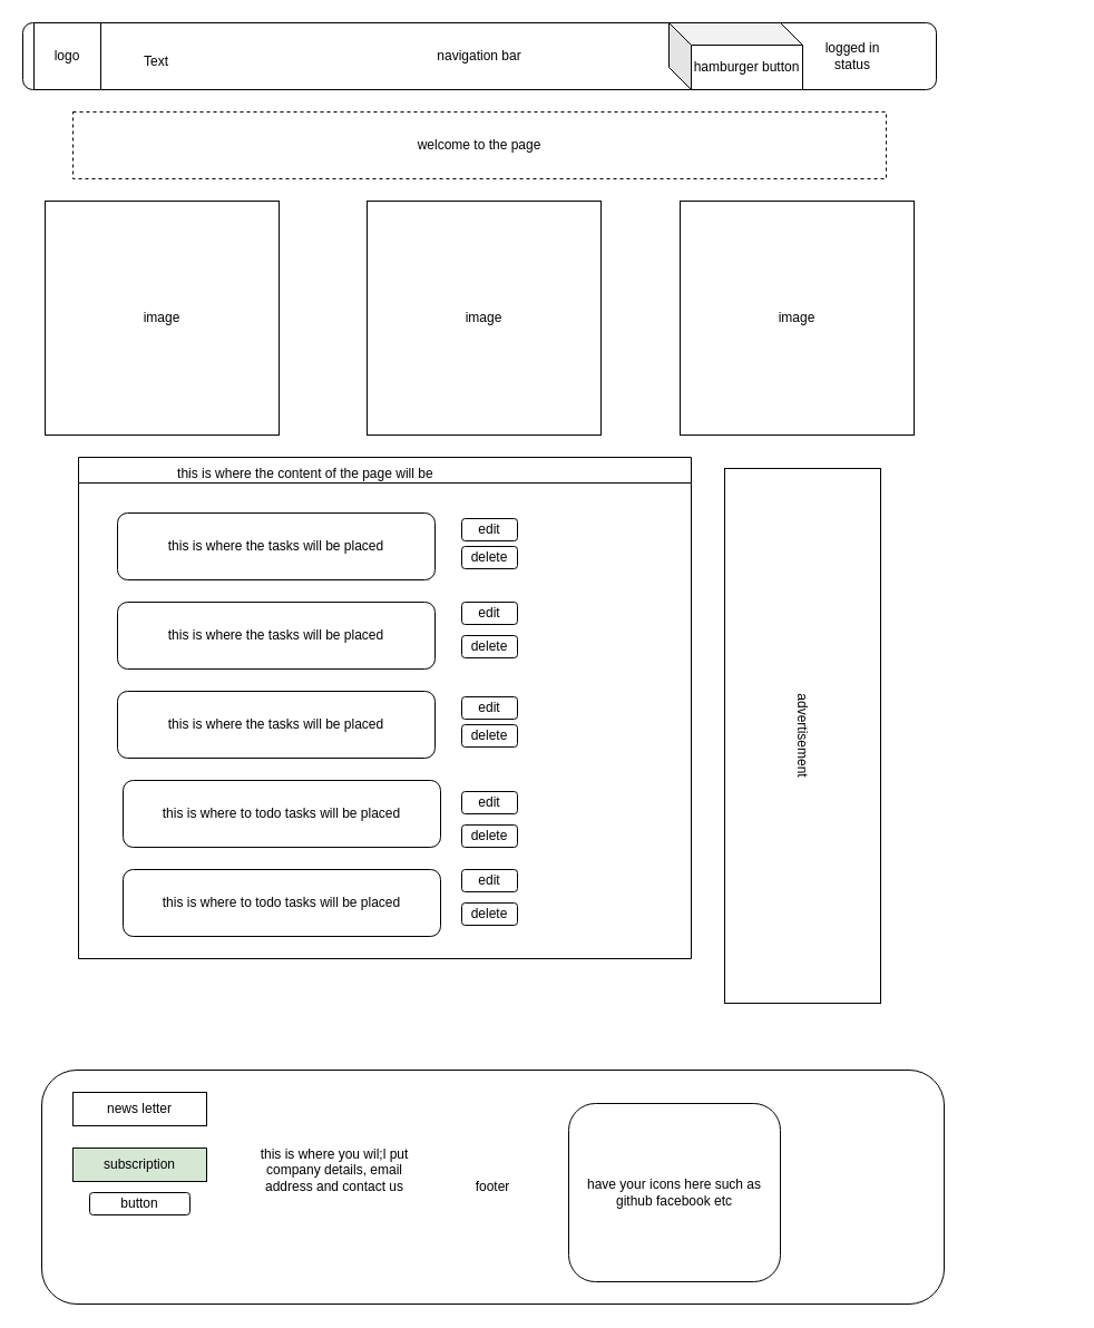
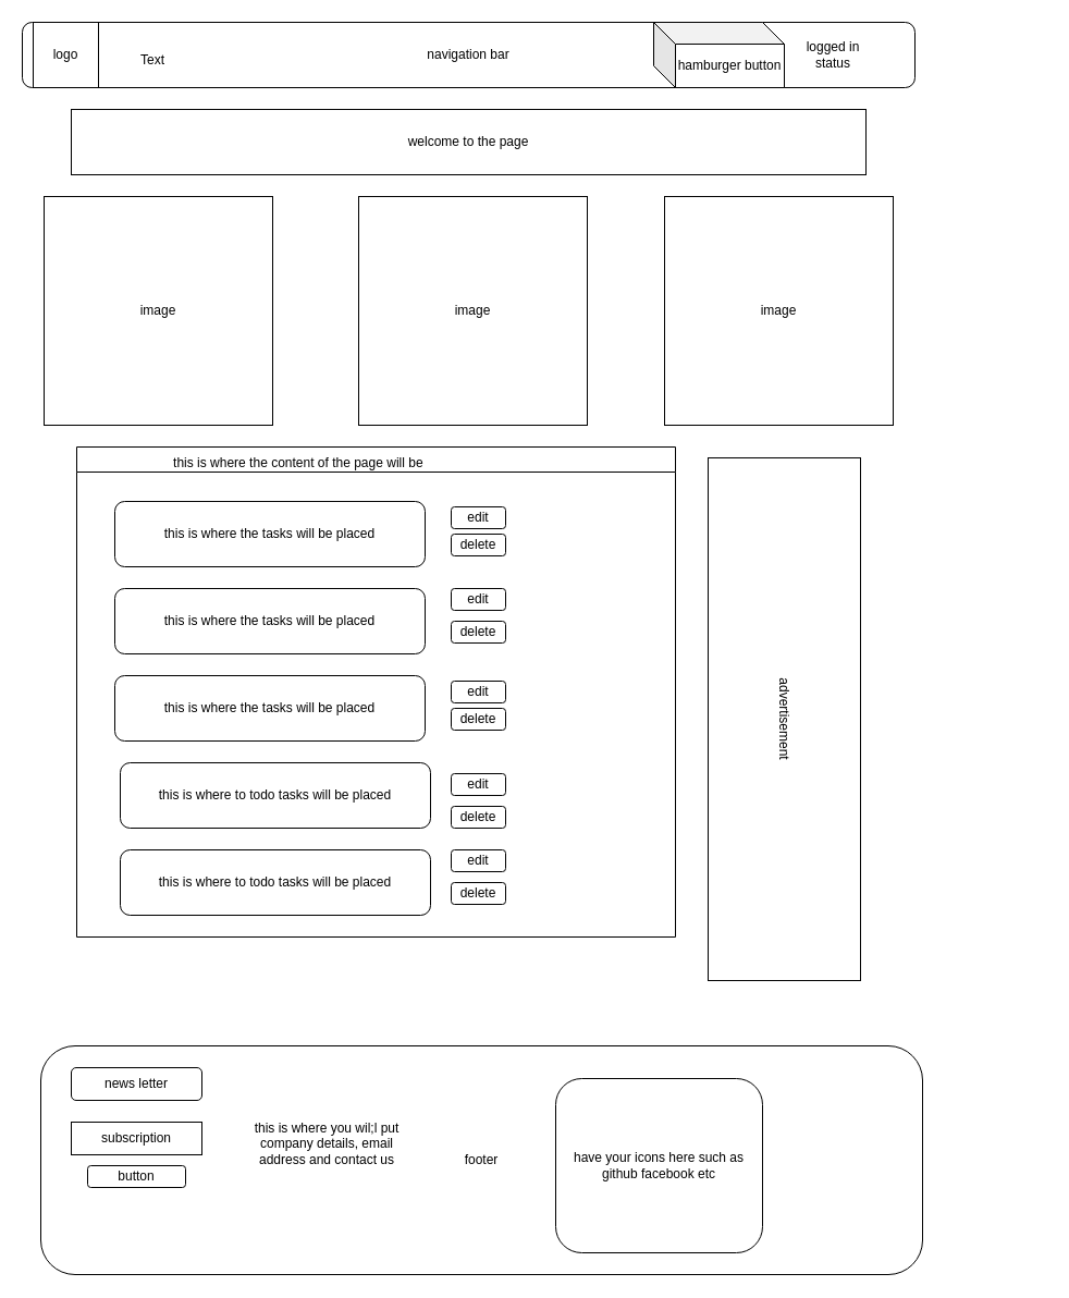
  <mxCell id="0" />
  <mxCell id="1" parent="0" />
  <mxCell id="2" value="navigation bar" style="rounded=1;whiteSpace=wrap;html=1;" vertex="1" parent="1"><mxGeometry y="20" width="820" height="60" as="geometry" x="20" /></mxCell>
  <mxCell id="3" value="logo" style="whiteSpace=wrap;html=1;aspect=fixed;" vertex="1" parent="1"><mxGeometry x="30" y="20" width="60" height="60" as="geometry" /></mxCell>
  <mxCell id="4" value="hamburger button" style="shape=cube;whiteSpace=wrap;html=1;boundedLbl=1;backgroundOutline=1;darkOpacity=0.05;darkOpacity2=0.1;" vertex="1" parent="1"><mxGeometry x="600" y="20" width="120" height="60" as="geometry" /></mxCell>
- <mxCell id="5" value="welcome to the page" style="rounded=0;whiteSpace=wrap;html=1;dashed=1;" vertex="1" parent="1"><mxGeometry x="65" y="100" width="730" height="60" as="geometry" /></mxCell>
+ <mxCell id="5" value="welcome to the page" style="rounded=0;whiteSpace=wrap;html=1;" vertex="1" parent="1"><mxGeometry x="65" y="100" width="730" height="60" as="geometry" /></mxCell>
  <mxCell id="6" value="image" style="whiteSpace=wrap;html=1;aspect=fixed;" vertex="1" parent="1"><mxGeometry x="40" y="180" width="210" height="210" as="geometry" /></mxCell>
  <mxCell id="7" value="image" style="whiteSpace=wrap;html=1;aspect=fixed;" vertex="1" parent="1"><mxGeometry x="329" y="180" width="210" height="210" as="geometry" /></mxCell>
  <mxCell id="8" value="image" style="whiteSpace=wrap;html=1;aspect=fixed;" vertex="1" parent="1"><mxGeometry x="610" y="180" width="210" height="210" as="geometry" /></mxCell>
  <mxCell id="9" value="advertisement" style="rounded=0;whiteSpace=wrap;html=1;rotation=90;" vertex="1" parent="1"><mxGeometry x="480" y="590" width="480" height="140" as="geometry" /></mxCell>
  <mxCell id="10" value="" style="swimlane;whiteSpace=wrap;html=1;" vertex="1" parent="1"><mxGeometry x="70" y="410" width="550" height="450" as="geometry" /></mxCell>
  <mxCell id="11" value="this is where the content of the page will be&amp;nbsp;" style="text;html=1;align=center;verticalAlign=middle;resizable=0;points=[];autosize=1;strokeColor=none;fillColor=none;" vertex="1" parent="10"><mxGeometry x="75" width="260" height="30" as="geometry" /></mxCell>
  <mxCell id="12" value="edit" style="rounded=1;whiteSpace=wrap;html=1;" vertex="1" parent="10"><mxGeometry x="344" y="55" width="50" height="20" as="geometry" /></mxCell>
  <mxCell id="13" value="delete" style="rounded=1;whiteSpace=wrap;html=1;" vertex="1" parent="10"><mxGeometry x="344" y="80" width="50" height="20" as="geometry" /></mxCell>
  <mxCell id="14" value="this is where the tasks will be placed" style="rounded=1;whiteSpace=wrap;html=1;" vertex="1" parent="10"><mxGeometry x="35" y="50" width="285" height="60" as="geometry" /></mxCell>
  <mxCell id="15" value="this is where the tasks will be placed" style="rounded=1;whiteSpace=wrap;html=1;" vertex="1" parent="10"><mxGeometry x="35" y="130" width="285" height="60" as="geometry" /></mxCell>
  <mxCell id="16" value="this is where the tasks will be placed" style="rounded=1;whiteSpace=wrap;html=1;" vertex="1" parent="10"><mxGeometry x="35" y="210" width="285" height="60" as="geometry" /></mxCell>
  <mxCell id="17" value="this is where to todo tasks will be placed" style="rounded=1;whiteSpace=wrap;html=1;" vertex="1" parent="10"><mxGeometry x="40" y="290" width="285" height="60" as="geometry" /></mxCell>
  <mxCell id="18" value="this is where to todo tasks will be placed" style="rounded=1;whiteSpace=wrap;html=1;" vertex="1" parent="10"><mxGeometry x="40" y="370" width="285" height="60" as="geometry" /></mxCell>
  <mxCell id="19" value="edit" style="rounded=1;whiteSpace=wrap;html=1;" vertex="1" parent="10"><mxGeometry x="344" y="130" width="50" height="20" as="geometry" /></mxCell>
  <mxCell id="20" value="edit" style="rounded=1;whiteSpace=wrap;html=1;" vertex="1" parent="10"><mxGeometry x="344" y="215" width="50" height="20" as="geometry" /></mxCell>
  <mxCell id="21" value="edit" style="rounded=1;whiteSpace=wrap;html=1;" vertex="1" parent="10"><mxGeometry x="344" y="300" width="50" height="20" as="geometry" /></mxCell>
  <mxCell id="22" value="edit" style="rounded=1;whiteSpace=wrap;html=1;" vertex="1" parent="10"><mxGeometry x="344" y="370" width="50" height="20" as="geometry" /></mxCell>
  <mxCell id="23" value="delete" style="rounded=1;whiteSpace=wrap;html=1;" vertex="1" parent="10"><mxGeometry x="344" y="160" width="50" height="20" as="geometry" /></mxCell>
  <mxCell id="24" value="delete" style="rounded=1;whiteSpace=wrap;html=1;" vertex="1" parent="10"><mxGeometry x="344" y="240" width="50" height="20" as="geometry" /></mxCell>
  <mxCell id="25" value="delete" style="rounded=1;whiteSpace=wrap;html=1;" vertex="1" parent="10"><mxGeometry x="344" y="330" width="50" height="20" as="geometry" /></mxCell>
  <mxCell id="26" value="delete" style="rounded=1;whiteSpace=wrap;html=1;" vertex="1" parent="10"><mxGeometry x="344" y="400" width="50" height="20" as="geometry" /></mxCell>
  <mxCell id="27" value="logged in status" style="text;html=1;strokeColor=none;fillColor=none;align=center;verticalAlign=middle;whiteSpace=wrap;rounded=0;" vertex="1" parent="1"><mxGeometry x="735" y="35" width="60" height="30" as="geometry" /></mxCell>
  <mxCell id="28" value="Text" style="text;html=1;strokeColor=none;fillColor=none;align=center;verticalAlign=middle;whiteSpace=wrap;rounded=0;" vertex="1" parent="1"><mxGeometry x="110" y="40" width="60" height="30" as="geometry" /></mxCell>
  <mxCell id="29" value="footer" style="rounded=1;whiteSpace=wrap;html=1;" vertex="1" parent="1"><mxGeometry x="37" y="960" width="810" height="210" as="geometry" /></mxCell>
- <mxCell id="30" value="subscription" style="rounded=0;whiteSpace=wrap;html=1;fillColor=#d5e8d4;" vertex="1" parent="1"><mxGeometry x="65" y="1030" width="120" height="30" as="geometry" /></mxCell>
- <mxCell id="31" value="news letter" style="rounded=0;whiteSpace=wrap;html=1;" vertex="1" parent="1"><mxGeometry x="65" y="980" width="120" height="30" as="geometry" /></mxCell>
+ <mxCell id="30" value="subscription" style="rounded=0;whiteSpace=wrap;html=1;" vertex="1" parent="1"><mxGeometry x="65" y="1030" width="120" height="30" as="geometry" /></mxCell>
+ <mxCell id="31" value="news letter" style="whiteSpace=wrap;html=1;rounded=1;" vertex="1" parent="1"><mxGeometry x="65" y="980" width="120" height="30" as="geometry" /></mxCell>
  <mxCell id="32" value="button" style="rounded=1;whiteSpace=wrap;html=1;" vertex="1" parent="1"><mxGeometry x="80" y="1070" width="90" height="20" as="geometry" /></mxCell>
  <mxCell id="33" value="this is where you wil;l put company details, email address and contact us" style="text;html=1;strokeColor=none;fillColor=none;align=center;verticalAlign=middle;whiteSpace=wrap;rounded=0;" vertex="1" parent="1"><mxGeometry x="220" y="980" width="160" height="140" as="geometry" /></mxCell>
  <mxCell id="34" value="have your icons here such as github facebook etc" style="rounded=1;whiteSpace=wrap;html=1;" vertex="1" parent="1"><mxGeometry x="510" y="990" width="190" height="160" as="geometry" /></mxCell>
